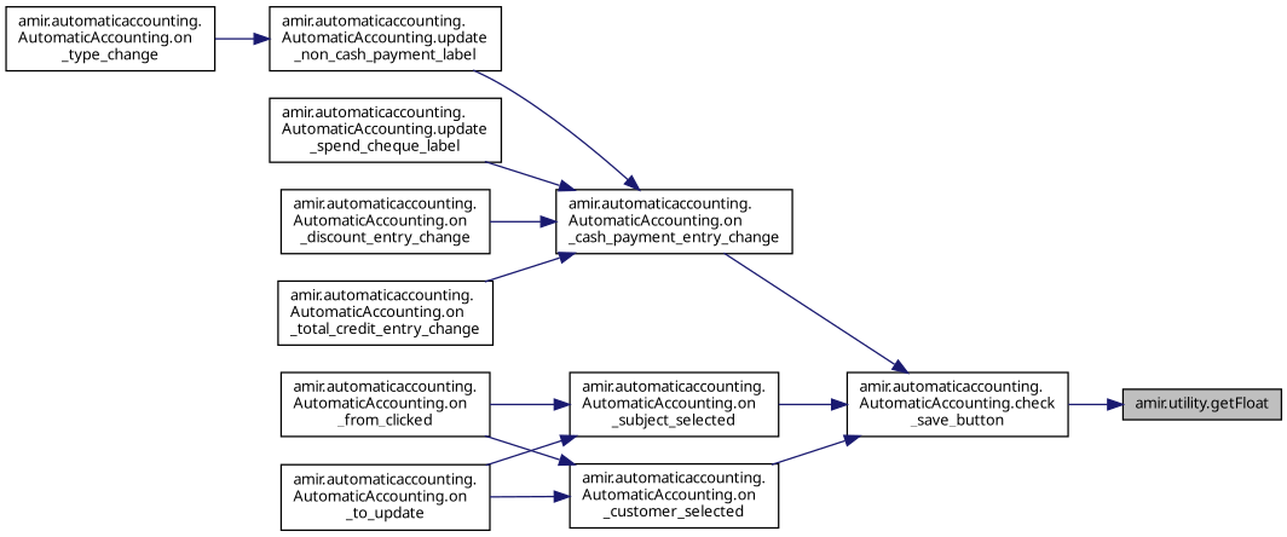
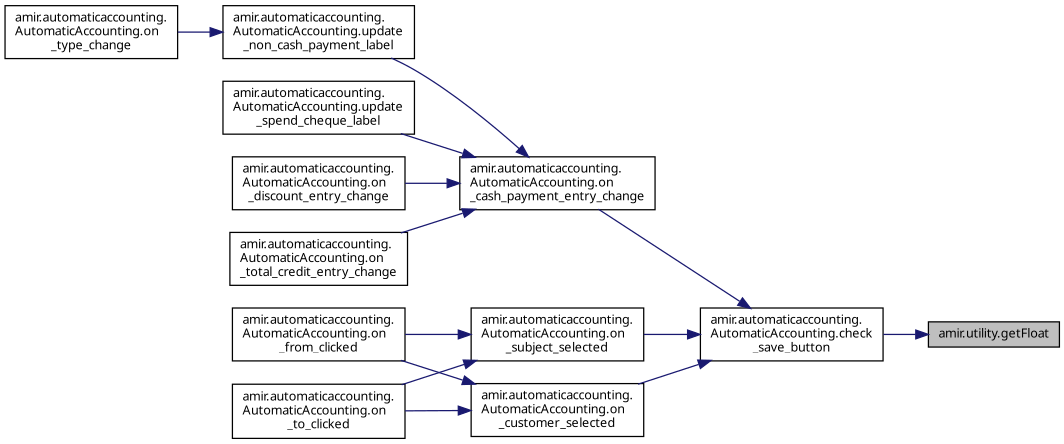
  digraph {
    rankdir=RL
    node [color=black fillcolor=white fontname="FreeSans.ttf" fontsize=10 shape=record style=filled]
    edge [color=midnightblue dir=back fontname="FreeSans.ttf" fontsize=10 labelfontname="FreeSans.ttf" labelfontsize=10 style=solid]
    n1 [fillcolor=grey75 fontcolor=black height=0.2 label="amir.utility.getFloat" width=0.4]
    n2 [height=0.2 label="amir.automaticaccounting.\lAutomaticAccounting.check\l_save_button" width=0.4]
    n3 [height=0.2 label="amir.automaticaccounting.\lAutomaticAccounting.on\l_cash_payment_entry_change" width=0.4]
    n4 [height=0.2 label="amir.automaticaccounting.\lAutomaticAccounting.on\l_customer_selected" width=0.4]
    n5 [height=0.2 label="amir.automaticaccounting.\lAutomaticAccounting.on\l_subject_selected" width=0.4]
    n6 [height=0.2 label="amir.automaticaccounting.\lAutomaticAccounting.on\l_discount_entry_change" width=0.4]
    n7 [height=0.2 label="amir.automaticaccounting.\lAutomaticAccounting.on\l_total_credit_entry_change" width=0.4]
    n8 [height=0.2 label="amir.automaticaccounting.\lAutomaticAccounting.update\l_non_cash_payment_label" width=0.4]
    n9 [height=0.2 label="amir.automaticaccounting.\lAutomaticAccounting.update\l_spend_cheque_label" width=0.4]
    n10 [height=0.2 label="amir.automaticaccounting.\lAutomaticAccounting.on\l_type_change" width=0.4]
    n11 [height=0.2 label="amir.automaticaccounting.\lAutomaticAccounting.on\l_from_clicked" width=0.4]
-   n12 [height=0.2 label="amir.automaticaccounting.\lAutomaticAccounting.on\l_to_update" width=0.4]
+   n12 [height=0.2 label="amir.automaticaccounting.\lAutomaticAccounting.on\l_to_clicked" width=0.4]
    n1 -> n2
    n2 -> n3
    n2 -> n4
    n2 -> n5
    n3 -> n6
    n3 -> n7
    n3 -> n8
    n3 -> n9
    n4 -> n11
    n4 -> n12
    n5 -> n11
    n5 -> n12
    n8 -> n10
  }
